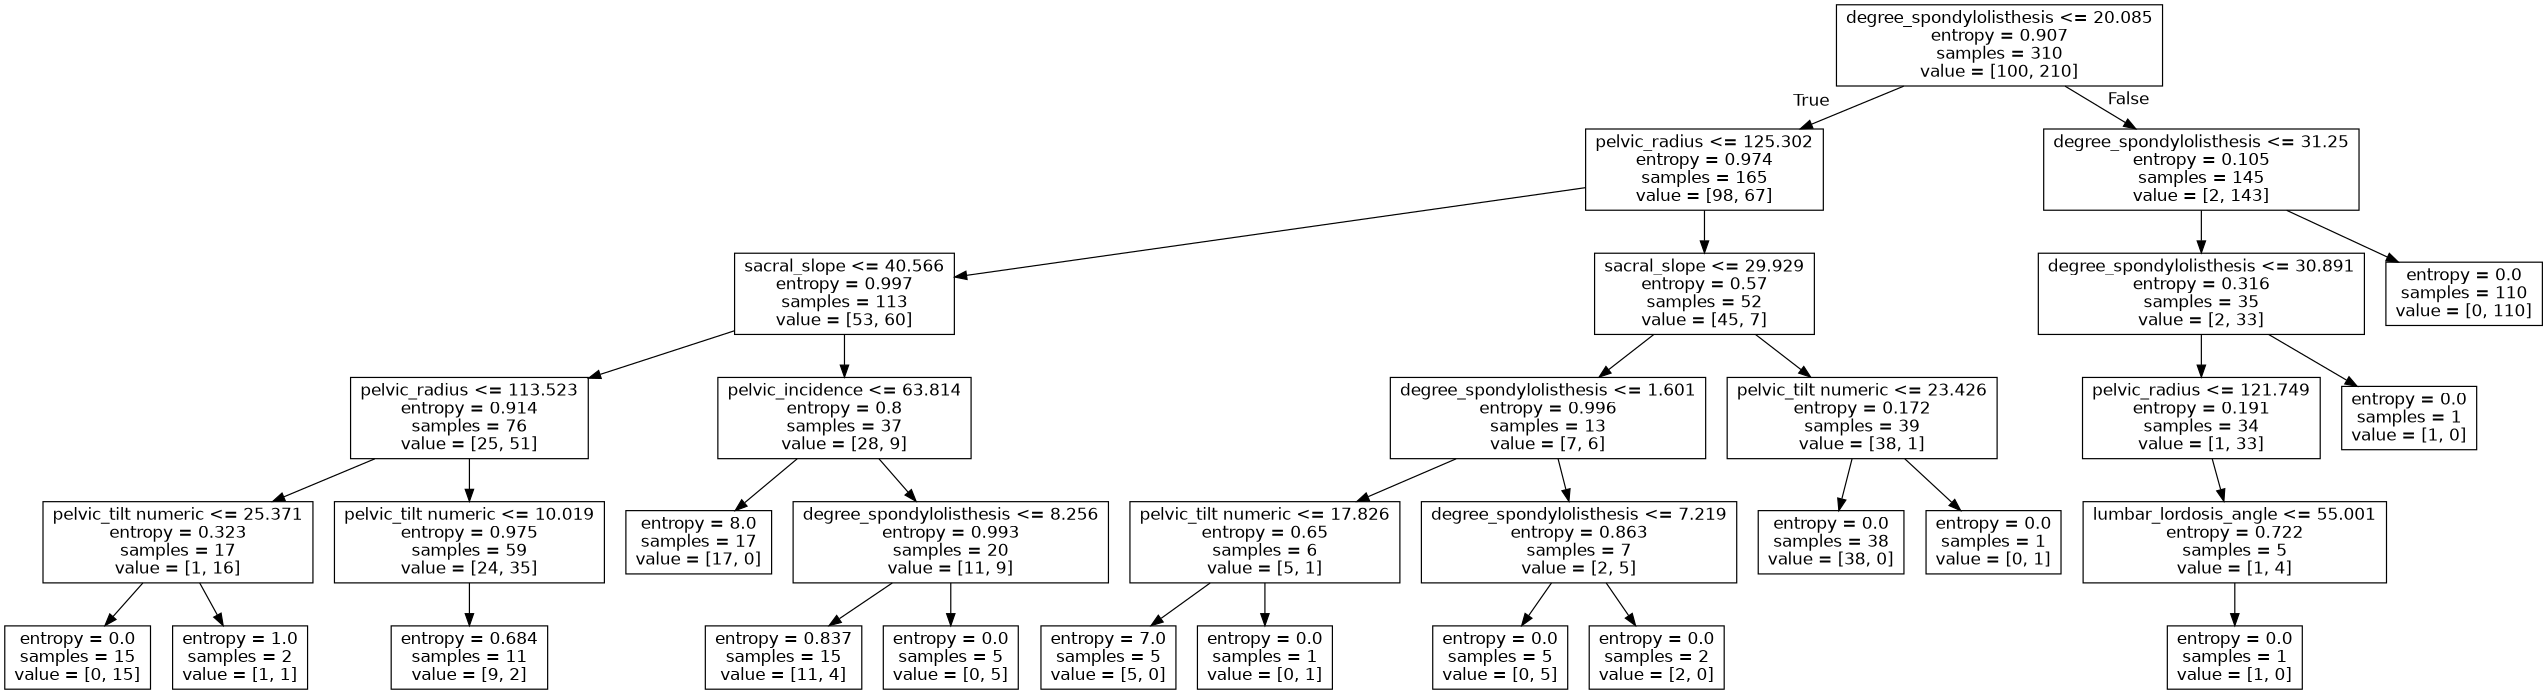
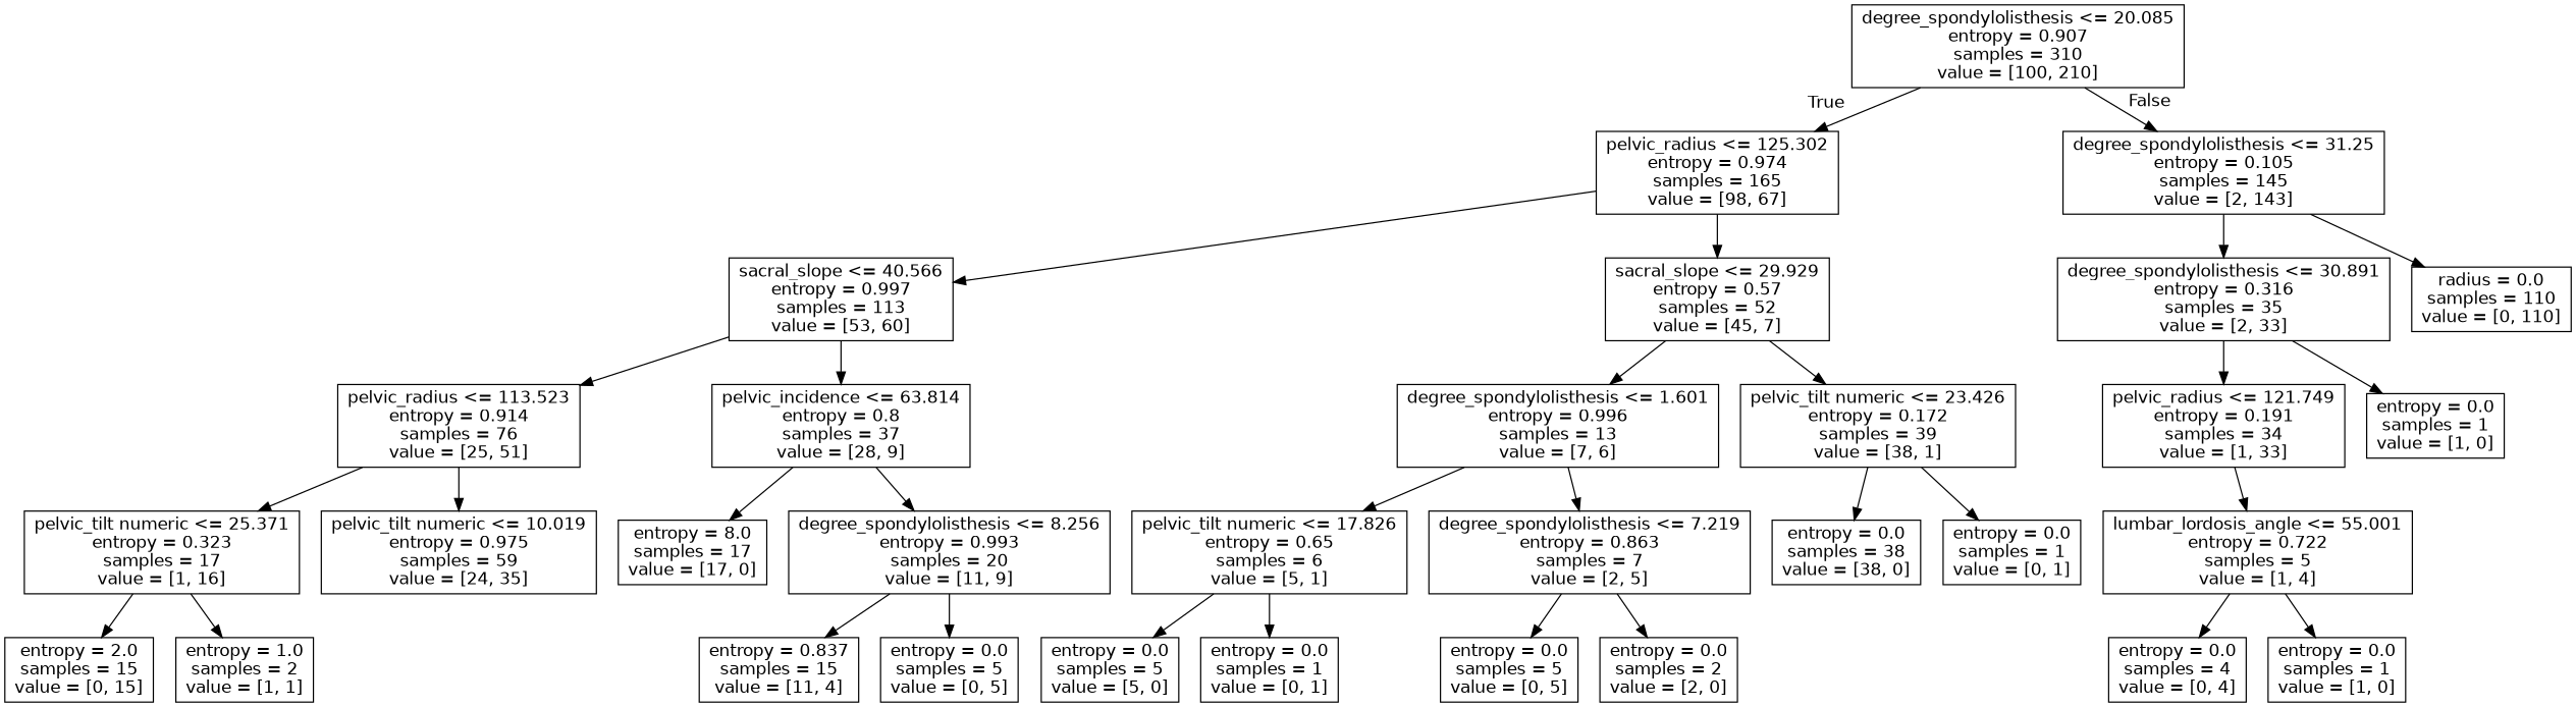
  digraph {
    node [fontname=helvetica shape=box]
    edge [fontname=helvetica]
    n1 [label="degree_spondylolisthesis <= 20.085\nentropy = 0.907\nsamples = 310\nvalue = [100, 210]"]
    n2 [label="pelvic_radius <= 125.302\nentropy = 0.974\nsamples = 165\nvalue = [98, 67]"]
    n3 [label="degree_spondylolisthesis <= 31.25\nentropy = 0.105\nsamples = 145\nvalue = [2, 143]"]
    n4 [label="sacral_slope <= 40.566\nentropy = 0.997\nsamples = 113\nvalue = [53, 60]"]
    n5 [label="sacral_slope <= 29.929\nentropy = 0.57\nsamples = 52\nvalue = [45, 7]"]
    n6 [label="degree_spondylolisthesis <= 30.891\nentropy = 0.316\nsamples = 35\nvalue = [2, 33]"]
-   n7 [label="entropy = 0.0\nsamples = 110\nvalue = [0, 110]"]
+   n7 [label="radius = 0.0\nsamples = 110\nvalue = [0, 110]"]
    n8 [label="pelvic_radius <= 113.523\nentropy = 0.914\nsamples = 76\nvalue = [25, 51]"]
    n9 [label="pelvic_incidence <= 63.814\nentropy = 0.8\nsamples = 37\nvalue = [28, 9]"]
    n10 [label="degree_spondylolisthesis <= 1.601\nentropy = 0.996\nsamples = 13\nvalue = [7, 6]"]
    n11 [label="pelvic_tilt numeric <= 23.426\nentropy = 0.172\nsamples = 39\nvalue = [38, 1]"]
    n12 [label="pelvic_tilt numeric <= 25.371\nentropy = 0.323\nsamples = 17\nvalue = [1, 16]"]
    n13 [label="pelvic_tilt numeric <= 10.019\nentropy = 0.975\nsamples = 59\nvalue = [24, 35]"]
    n14 [label="entropy = 8.0\nsamples = 17\nvalue = [17, 0]"]
    n15 [label="degree_spondylolisthesis <= 8.256\nentropy = 0.993\nsamples = 20\nvalue = [11, 9]"]
-   n16 [label="entropy = 0.0\nsamples = 15\nvalue = [0, 15]"]
+   n16 [label="entropy = 2.0\nsamples = 15\nvalue = [0, 15]"]
    n17 [label="entropy = 1.0\nsamples = 2\nvalue = [1, 1]"]
-   n18 [label="entropy = 0.684\nsamples = 11\nvalue = [9, 2]"]
    n19 [label="entropy = 0.837\nsamples = 15\nvalue = [11, 4]"]
    n20 [label="entropy = 0.0\nsamples = 5\nvalue = [0, 5]"]
    n21 [label="pelvic_tilt numeric <= 17.826\nentropy = 0.65\nsamples = 6\nvalue = [5, 1]"]
    n22 [label="degree_spondylolisthesis <= 7.219\nentropy = 0.863\nsamples = 7\nvalue = [2, 5]"]
    n23 [label="entropy = 0.0\nsamples = 38\nvalue = [38, 0]"]
    n24 [label="entropy = 0.0\nsamples = 1\nvalue = [0, 1]"]
-   n25 [label="entropy = 7.0\nsamples = 5\nvalue = [5, 0]"]
+   n25 [label="entropy = 0.0\nsamples = 5\nvalue = [5, 0]"]
    n26 [label="entropy = 0.0\nsamples = 1\nvalue = [0, 1]"]
    n27 [label="entropy = 0.0\nsamples = 5\nvalue = [0, 5]"]
    n28 [label="entropy = 0.0\nsamples = 2\nvalue = [2, 0]"]
    n29 [label="pelvic_radius <= 121.749\nentropy = 0.191\nsamples = 34\nvalue = [1, 33]"]
    n30 [label="entropy = 0.0\nsamples = 1\nvalue = [1, 0]"]
    n31 [label="lumbar_lordosis_angle <= 55.001\nentropy = 0.722\nsamples = 5\nvalue = [1, 4]"]
+   n32 [label="entropy = 0.0\nsamples = 4\nvalue = [0, 4]"]
    n33 [label="entropy = 0.0\nsamples = 1\nvalue = [1, 0]"]
    n1 -> n2 [headlabel=True labelangle=45 labeldistance=2.5]
    n1 -> n3 [headlabel=False labelangle=-45 labeldistance=2.5]
    n2 -> n4
    n2 -> n5
    n3 -> n6
    n3 -> n7
    n4 -> n8
    n4 -> n9
    n5 -> n10
    n5 -> n11
    n6 -> n29
    n6 -> n30
    n8 -> n12
    n8 -> n13
    n9 -> n14
    n9 -> n15
    n10 -> n21
    n10 -> n22
    n11 -> n23
    n11 -> n24
    n12 -> n16
    n12 -> n17
-   n13 -> n18
    n15 -> n19
    n15 -> n20
    n21 -> n25
    n21 -> n26
    n22 -> n27
    n22 -> n28
    n29 -> n31
+   n31 -> n32
    n31 -> n33
  }
